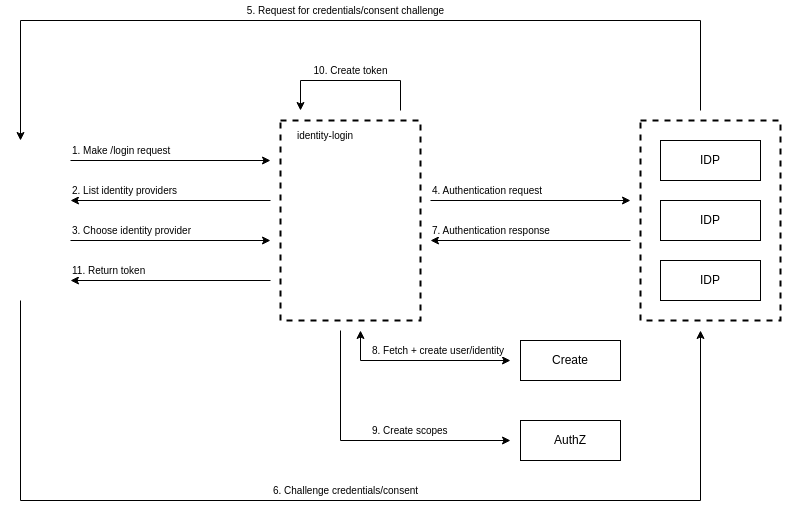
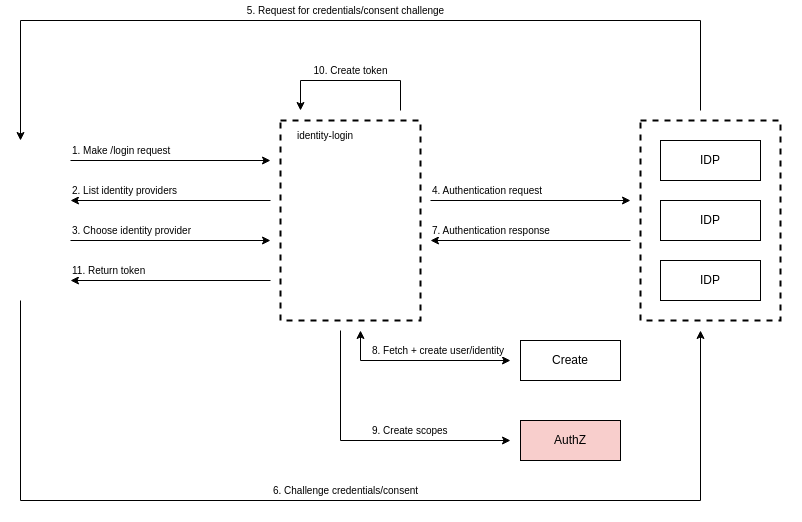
  <mxCell id="0" />
  <mxCell id="1" parent="0" />
  <mxCell id="2" value="1. Make /login request" style="endArrow=classic;html=1;rounded=0;fontSize=10;align=left;" edge="1" parent="1"><mxGeometry x="-1" y="10" width="50" height="50" relative="1" as="geometry"><mxPoint x="70" y="160" as="sourcePoint" /><mxPoint x="270" y="160" as="targetPoint" /><mxPoint as="offset" /></mxGeometry></mxCell>
  <mxCell id="3" value="2. List identity providers" style="endArrow=classic;html=1;rounded=0;fontSize=10;align=left;" edge="1" parent="1"><mxGeometry x="1" y="-10" width="50" height="50" relative="1" as="geometry"><mxPoint x="270" y="200" as="sourcePoint" /><mxPoint x="70" y="200" as="targetPoint" /><mxPoint as="offset" /></mxGeometry></mxCell>
  <mxCell id="4" value="3. Choose identity provider" style="endArrow=classic;html=1;rounded=0;fontSize=10;align=left;" edge="1" parent="1"><mxGeometry x="-1" y="10" width="50" height="50" relative="1" as="geometry"><mxPoint x="70" y="240" as="sourcePoint" /><mxPoint x="270" y="240" as="targetPoint" /><mxPoint as="offset" /></mxGeometry></mxCell>
  <mxCell id="5" value="4. Authentication request" style="endArrow=classic;html=1;rounded=0;fontSize=10;align=left;" edge="1" parent="1"><mxGeometry x="-1" y="10" width="50" height="50" relative="1" as="geometry"><mxPoint x="430" y="200" as="sourcePoint" /><mxPoint x="630" y="200" as="targetPoint" /><mxPoint as="offset" /></mxGeometry></mxCell>
  <mxCell id="6" value="" style="rounded=0;whiteSpace=wrap;html=1;fillColor=none;dashed=1;strokeWidth=2;" vertex="1" parent="1"><mxGeometry x="280" y="120" width="140" height="200" as="geometry" /></mxCell>
  <mxCell id="7" value="identity-login" style="text;html=1;strokeColor=none;fillColor=none;align=center;verticalAlign=middle;whiteSpace=wrap;rounded=0;dashed=1;fontSize=10;" vertex="1" parent="1"><mxGeometry x="290" y="130" width="70" height="10" as="geometry" /></mxCell>
  <mxCell id="8" value="5. Request for credentials/consent challenge" style="endArrow=classic;html=1;rounded=0;fontSize=10;" edge="1" parent="1"><mxGeometry y="-10" width="50" height="50" relative="1" as="geometry"><mxPoint x="700" y="110" as="sourcePoint" /><mxPoint x="20" y="140" as="targetPoint" /><Array as="points"><mxPoint x="700" y="20" /><mxPoint x="20" y="20" /></Array><mxPoint as="offset" /></mxGeometry></mxCell>
  <mxCell id="9" value="6. Challenge credentials/consent" style="endArrow=none;html=1;rounded=0;fontSize=10;endFill=0;startArrow=classic;startFill=1;" edge="1" parent="1"><mxGeometry y="-10" width="50" height="50" relative="1" as="geometry"><mxPoint x="700" y="330" as="sourcePoint" /><mxPoint x="20" y="300" as="targetPoint" /><Array as="points"><mxPoint x="700" y="500" /><mxPoint x="20" y="500" /></Array><mxPoint as="offset" /></mxGeometry></mxCell>
  <mxCell id="10" value="7. Authentication response" style="endArrow=classic;html=1;rounded=0;fontSize=10;align=left;" edge="1" parent="1"><mxGeometry x="1" y="-10" width="50" height="50" relative="1" as="geometry"><mxPoint x="630" y="240" as="sourcePoint" /><mxPoint x="430" y="240" as="targetPoint" /><mxPoint as="offset" /></mxGeometry></mxCell>
  <mxCell id="11" value="Create" style="rounded=0;whiteSpace=wrap;html=1;" vertex="1" parent="1"><mxGeometry x="520" y="340" width="100" height="40" as="geometry" /></mxCell>
  <mxCell id="12" value="" style="group" vertex="1" connectable="0" parent="1"><mxGeometry x="640" y="120" width="140" height="200" as="geometry" /></mxCell>
  <mxCell id="13" value="" style="rounded=0;whiteSpace=wrap;html=1;fillColor=none;dashed=1;strokeWidth=2;" vertex="1" parent="12"><mxGeometry width="140" height="200" as="geometry" /></mxCell>
  <mxCell id="14" value="IDP" style="rounded=0;whiteSpace=wrap;html=1;" vertex="1" parent="12"><mxGeometry x="20" y="20" width="100" height="40" as="geometry" /></mxCell>
  <mxCell id="15" value="IDP" style="rounded=0;whiteSpace=wrap;html=1;" vertex="1" parent="12"><mxGeometry x="20" y="80" width="100" height="40" as="geometry" /></mxCell>
  <mxCell id="16" value="IDP" style="rounded=0;whiteSpace=wrap;html=1;" vertex="1" parent="12"><mxGeometry x="20" y="140" width="100" height="40" as="geometry" /></mxCell>
- <mxCell id="17" value="AuthZ" style="rounded=0;whiteSpace=wrap;html=1;" vertex="1" parent="1"><mxGeometry x="520" y="420" width="100" height="40" as="geometry" /></mxCell>
+ <mxCell id="17" value="AuthZ" style="rounded=0;whiteSpace=wrap;html=1;fillColor=#f8cecc;" vertex="1" parent="1"><mxGeometry x="520" y="420" width="100" height="40" as="geometry" /></mxCell>
  <mxCell id="18" value="8. Fetch + create user/identity" style="endArrow=classic;html=1;rounded=0;fontSize=10;startArrow=classic;startFill=1;align=left;" edge="1" parent="1"><mxGeometry x="-0.556" y="10" width="50" height="50" relative="1" as="geometry"><mxPoint x="360" y="330" as="sourcePoint" /><mxPoint x="510" y="360" as="targetPoint" /><Array as="points"><mxPoint x="360" y="360" /></Array><mxPoint as="offset" /></mxGeometry></mxCell>
  <mxCell id="19" value="9. Create scopes" style="endArrow=classic;html=1;rounded=0;fontSize=10;align=left;" edge="1" parent="1"><mxGeometry y="10" width="50" height="50" relative="1" as="geometry"><mxPoint x="340" y="330" as="sourcePoint" /><mxPoint x="510" y="440" as="targetPoint" /><Array as="points"><mxPoint x="340" y="440" /></Array><mxPoint as="offset" /></mxGeometry></mxCell>
  <mxCell id="20" value="10. Create token" style="endArrow=classic;html=1;rounded=0;fontSize=10;" edge="1" parent="1"><mxGeometry y="-10" width="50" height="50" relative="1" as="geometry"><mxPoint x="400" y="110" as="sourcePoint" /><mxPoint x="300" y="110" as="targetPoint" /><Array as="points"><mxPoint x="400" y="80" /><mxPoint x="300" y="80" /></Array><mxPoint as="offset" /></mxGeometry></mxCell>
  <mxCell id="21" value="11. Return token" style="endArrow=classic;html=1;rounded=0;fontSize=10;align=left;" edge="1" parent="1"><mxGeometry x="1" y="-10" width="50" height="50" relative="1" as="geometry"><mxPoint x="270" y="280" as="sourcePoint" /><mxPoint x="70" y="280" as="targetPoint" /><mxPoint as="offset" /></mxGeometry></mxCell>
